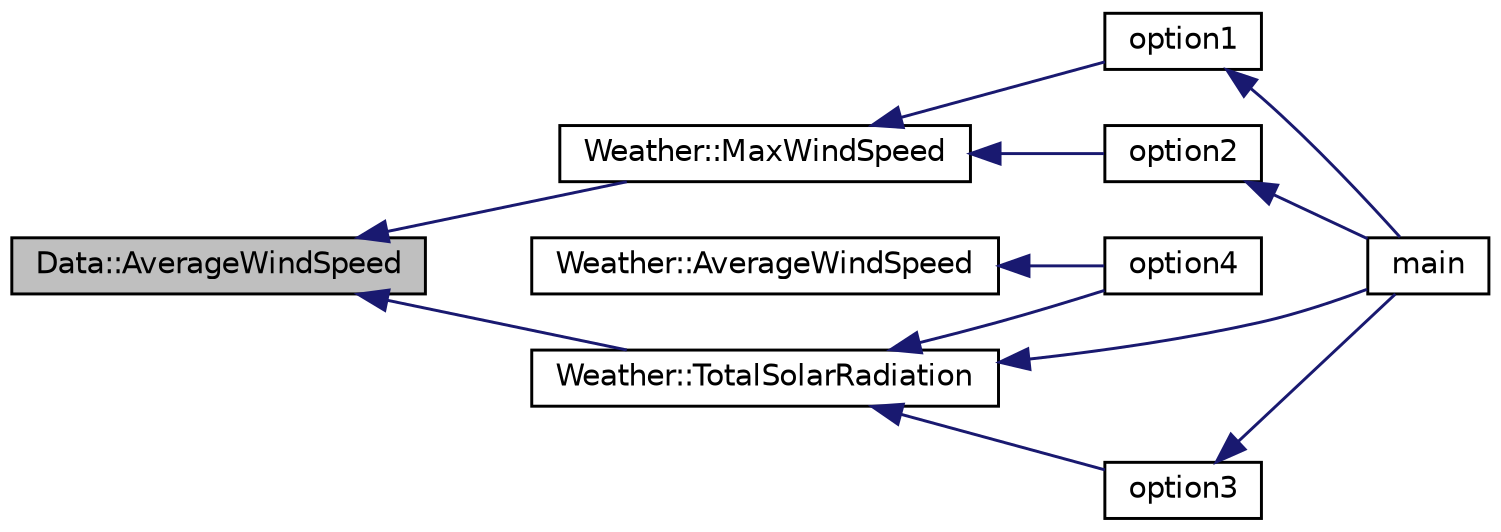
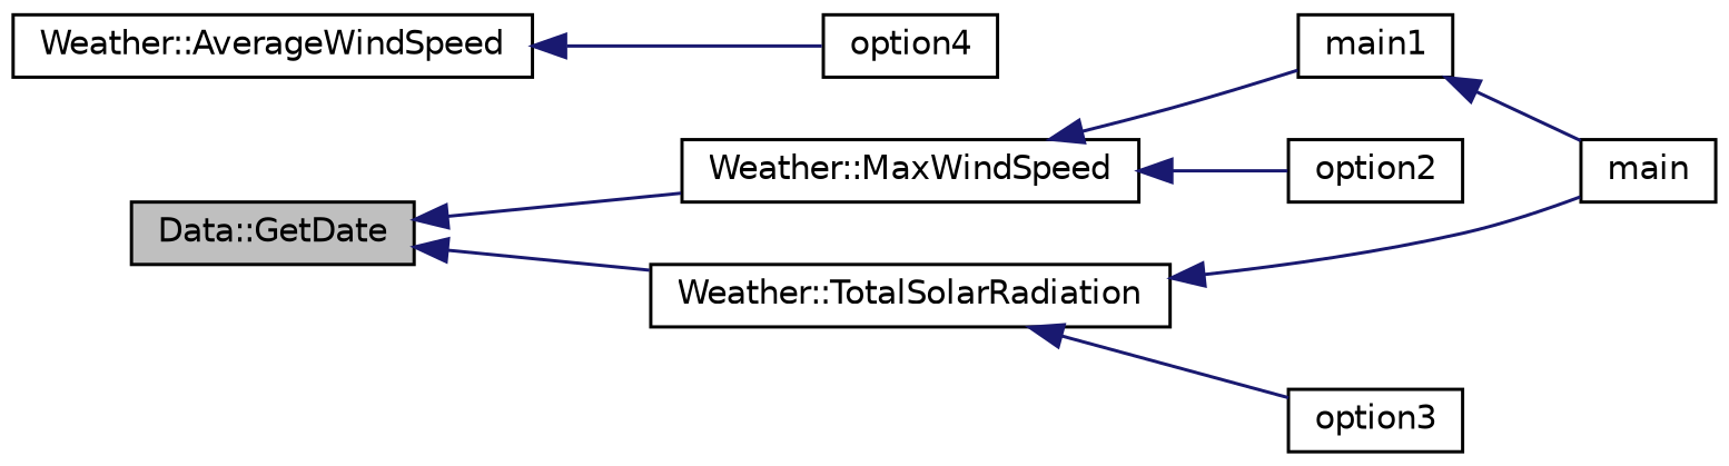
  digraph {
    rankdir=LR
    node [color=black fillcolor=white fontname=Helvetica fontsize=10 shape=record style=filled]
    edge [color=midnightblue dir=back fontname=Helvetica fontsize=10 labelfontname=Helvetica labelfontsize=10 style=solid]
-   n1 [fillcolor=grey75 fontcolor=black height=0.2 label="Data::AverageWindSpeed" width=0.4]
+   n1 [fillcolor=grey75 fontcolor=black height=0.2 label="Data::GetDate" width=0.4]
    n2 [height=0.2 label="Weather::MaxWindSpeed" width=0.4]
    n3 [height=0.2 label="Weather::TotalSolarRadiation" width=0.4]
-   n4 [height=0.2 label=option1 width=0.4]
+   n4 [height=0.2 label=main1 width=0.4]
    n5 [height=0.2 label=option2 width=0.4]
    n6 [height=0.2 label="Weather::AverageWindSpeed" width=0.4]
    n7 [height=0.2 label=option4 width=0.4]
    n8 [height=0.2 label=main width=0.4]
    n9 [height=0.2 label=option3 width=0.4]
    n1 -> n2
    n1 -> n3
    n2 -> n4
    n2 -> n5
-   n3 -> n7
    n3 -> n8
    n3 -> n9
    n4 -> n8
-   n5 -> n8
    n6 -> n7
-   n9 -> n8
  }
